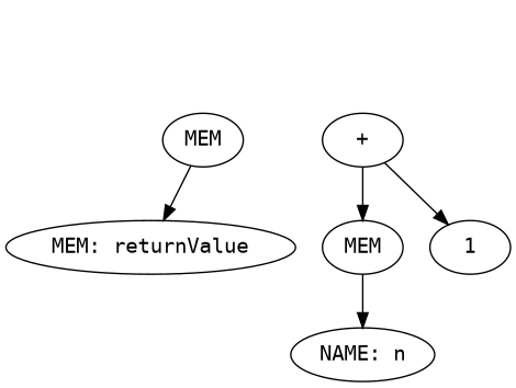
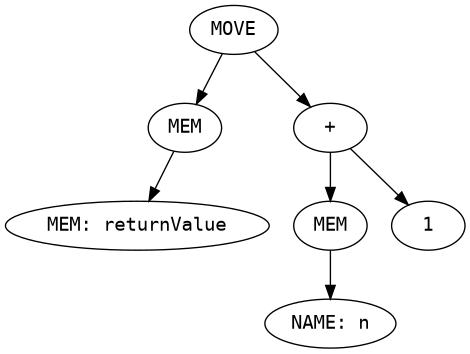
  digraph {
    fontname="DejaVu Sans Mono"
    node [fontname="DejaVu Sans Mono" shape=ellipse]
    edge [fontname="DejaVu Sans Mono"]
+   n1 [label=MOVE]
    n2 [label=MEM]
    n3 [label="+"]
    n4 [label="MEM: returnValue"]
    n5 [label=MEM]
    n6 [label=1]
    n7 [label="NAME: n"]
+   n1 -> n2
+   n1 -> n3
    n2 -> n4
    n3 -> n5
    n3 -> n6
    n5 -> n7
  }
